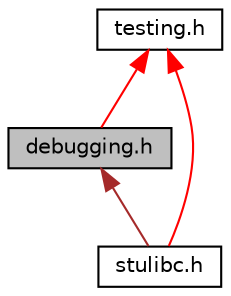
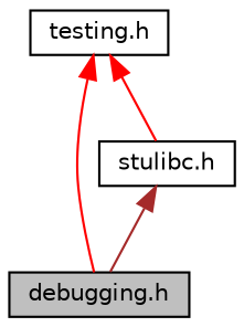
  digraph {
    node [color=black fillcolor=white fontname=Helvetica fontsize=10 shape=record style=filled]
    edge [color=red dir=back fontname=Helvetica fontsize=10 labelfontname=Helvetica labelfontsize=10 style=solid]
    n1 [fillcolor=grey75 fontcolor=black height=0.2 label="debugging.h" width=0.4]
    n2 [height=0.2 label="stulibc.h" width=0.4]
    n3 [height=0.2 label="testing.h" width=0.4]
-   n1 -> n2 [color=brown]
+   n2 -> n1 [color=brown]
    n3 -> n1
    n3 -> n2
  }
